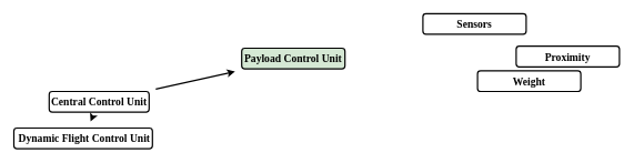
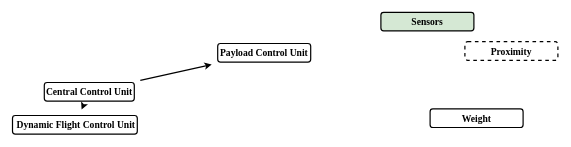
  <mxCell id="0" />
  <mxCell id="1" parent="0" />
  <mxCell id="2" style="edgeStyle=none;shape=connector;rounded=0;orthogonalLoop=1;jettySize=auto;html=1;strokeColor=default;strokeWidth=2;align=center;verticalAlign=middle;fontFamily=Helvetica;fontSize=11;fontColor=default;labelBackgroundColor=default;startArrow=none;startFill=0;endArrow=classic;sourcePerimeterSpacing=10;targetPerimeterSpacing=10;" edge="1" parent="1" source="4" target="5"><mxGeometry relative="1" as="geometry" /></mxCell>
  <mxCell id="3" style="edgeStyle=none;shape=connector;rounded=0;orthogonalLoop=1;jettySize=auto;html=1;strokeColor=default;strokeWidth=2;align=center;verticalAlign=middle;fontFamily=Helvetica;fontSize=11;fontColor=default;labelBackgroundColor=default;startArrow=none;startFill=0;endArrow=classic;sourcePerimeterSpacing=10;targetPerimeterSpacing=10;" edge="1" parent="1" source="4" target="6"><mxGeometry relative="1" as="geometry" /></mxCell>
  <mxCell id="4" value="&lt;font&gt;Central Control Unit&lt;/font&gt;" style="rounded=1;whiteSpace=wrap;html=1;glass=0;shadow=0;fontFamily=Times New Roman;perimeterSpacing=0;strokeWidth=2;fontSize=16;fontStyle=1" vertex="1" parent="1"><mxGeometry x="73" y="137" width="150" height="31" as="geometry" /></mxCell>
  <mxCell id="5" value="&amp;nbsp;Dynamic Flight Control Unit" style="rounded=1;whiteSpace=wrap;html=1;glass=0;shadow=0;fontFamily=Times New Roman;perimeterSpacing=0;strokeWidth=2;fontSize=16;fontStyle=1" vertex="1" parent="1"><mxGeometry x="20" y="192" width="208" height="31" as="geometry" /></mxCell>
- <mxCell id="6" value="Payload Control Unit" style="rounded=1;whiteSpace=wrap;html=1;glass=0;shadow=0;fontFamily=Times New Roman;perimeterSpacing=0;strokeWidth=2;fontSize=16;fontStyle=1;fillColor=#d5e8d4;" vertex="1" parent="1"><mxGeometry x="362" y="72" width="155" height="31" as="geometry" /></mxCell>
- <mxCell id="7" value="Sensors" style="rounded=1;whiteSpace=wrap;html=1;glass=0;shadow=0;fontFamily=Times New Roman;perimeterSpacing=0;strokeWidth=2;fontSize=16;fontStyle=1" vertex="1" parent="1"><mxGeometry x="634" y="20" width="155" height="31" as="geometry" /></mxCell>
- <mxCell id="8" value="Proximity" style="rounded=1;whiteSpace=wrap;html=1;glass=0;shadow=0;fontFamily=Times New Roman;perimeterSpacing=0;strokeWidth=2;fontSize=16;fontStyle=1" vertex="1" parent="1"><mxGeometry x="774" y="69" width="155" height="31" as="geometry" /></mxCell>
- <mxCell id="9" value="Weight" style="rounded=1;whiteSpace=wrap;html=1;glass=0;shadow=0;fontFamily=Times New Roman;perimeterSpacing=0;strokeWidth=2;fontSize=16;fontStyle=1" vertex="1" parent="1"><mxGeometry x="716" y="106" width="155" height="31" as="geometry" /></mxCell>
+ <mxCell id="6" value="Payload Control Unit" style="rounded=1;whiteSpace=wrap;html=1;glass=0;shadow=0;fontFamily=Times New Roman;perimeterSpacing=0;strokeWidth=2;fontSize=16;fontStyle=1" vertex="1" parent="1"><mxGeometry x="362" y="72" width="155" height="31" as="geometry" /></mxCell>
+ <mxCell id="7" value="Sensors" style="rounded=1;whiteSpace=wrap;html=1;glass=0;shadow=0;fontFamily=Times New Roman;perimeterSpacing=0;strokeWidth=2;fontSize=16;fontStyle=1;fillColor=#d5e8d4;" vertex="1" parent="1"><mxGeometry x="634" y="20" width="155" height="31" as="geometry" /></mxCell>
+ <mxCell id="8" value="Proximity" style="rounded=1;whiteSpace=wrap;html=1;glass=0;shadow=0;fontFamily=Times New Roman;perimeterSpacing=0;strokeWidth=2;fontSize=16;fontStyle=1;dashed=1;" vertex="1" parent="1"><mxGeometry x="774" y="69" width="155" height="31" as="geometry" /></mxCell>
+ <mxCell id="9" value="Weight" style="rounded=1;whiteSpace=wrap;html=1;glass=0;shadow=0;fontFamily=Times New Roman;perimeterSpacing=0;strokeWidth=2;fontSize=16;fontStyle=1" vertex="1" parent="1"><mxGeometry x="716" y="181" width="155" height="31" as="geometry" /></mxCell>
